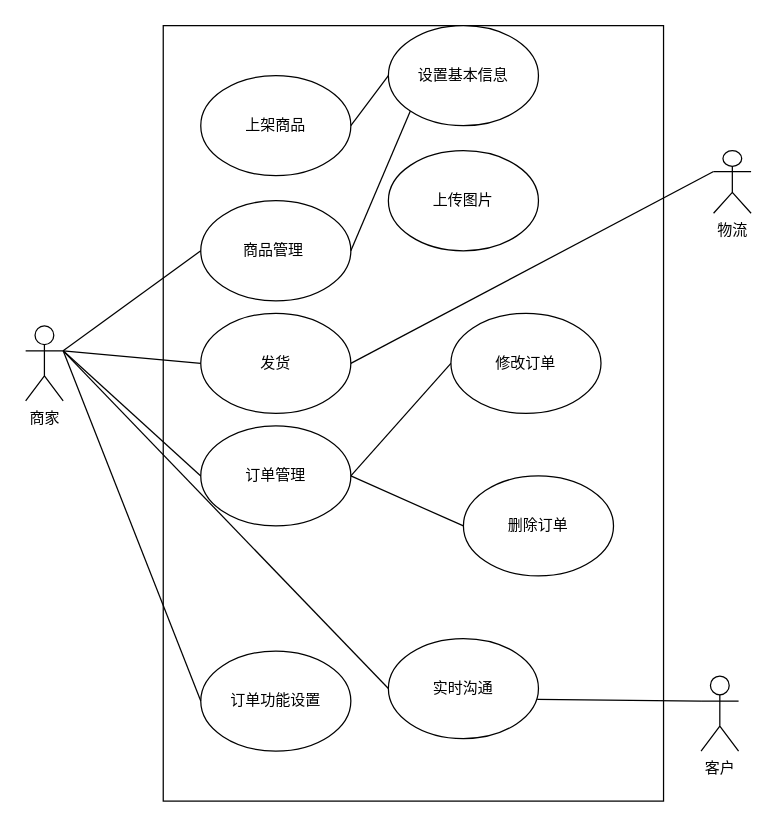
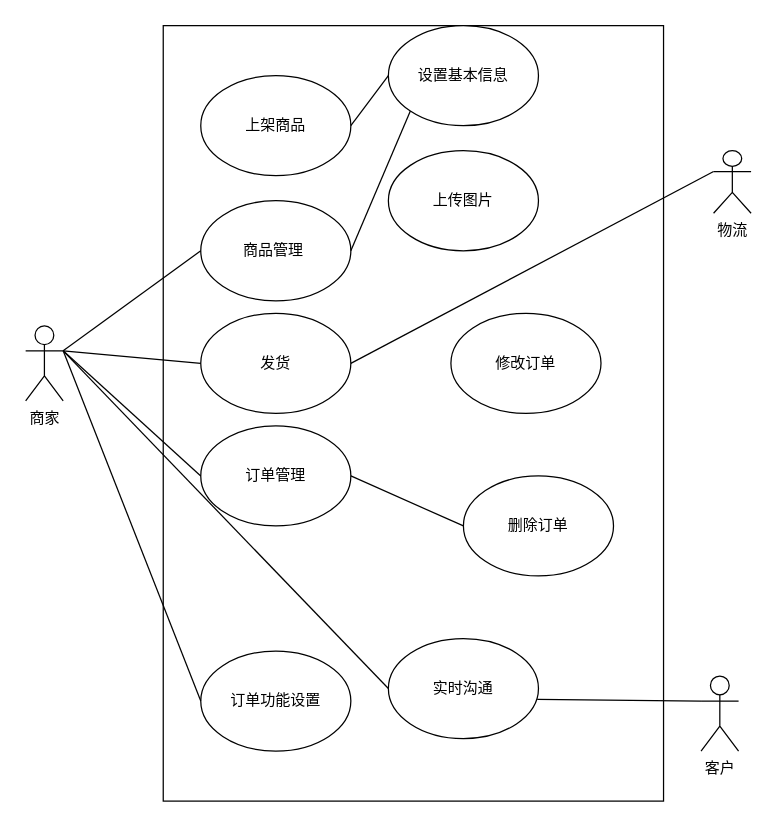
  <mxCell id="0" />
  <mxCell id="1" parent="0" />
  <mxCell id="2" value="商家" style="shape=umlActor;verticalLabelPosition=bottom;verticalAlign=top;html=1;" vertex="1" parent="1"><mxGeometry x="20" y="260" width="30" height="60" as="geometry" /></mxCell>
  <mxCell id="3" value="" style="rounded=0;whiteSpace=wrap;html=1;" vertex="1" parent="1"><mxGeometry x="130" y="20" width="400" height="620" as="geometry" /></mxCell>
  <mxCell id="4" value="上架商品" style="ellipse;whiteSpace=wrap;html=1;" vertex="1" parent="1"><mxGeometry x="160" y="60" width="120" height="80" as="geometry" /></mxCell>
  <mxCell id="5" value="设置基本信息" style="ellipse;whiteSpace=wrap;html=1;" vertex="1" parent="1"><mxGeometry x="310" y="20" width="120" height="80" as="geometry" /></mxCell>
  <mxCell id="6" value="上传图片" style="ellipse;whiteSpace=wrap;html=1;" vertex="1" parent="1"><mxGeometry x="310" y="120" width="120" height="80" as="geometry" /></mxCell>
  <mxCell id="7" value="订单管理" style="ellipse;whiteSpace=wrap;html=1;" vertex="1" parent="1"><mxGeometry x="160" y="340" width="120" height="80" as="geometry" /></mxCell>
  <mxCell id="8" value="发货" style="ellipse;whiteSpace=wrap;html=1;" vertex="1" parent="1"><mxGeometry x="160" y="250" width="120" height="80" as="geometry" /></mxCell>
  <mxCell id="9" value="修改订单" style="ellipse;whiteSpace=wrap;html=1;" vertex="1" parent="1"><mxGeometry x="360" y="250" width="120" height="80" as="geometry" /></mxCell>
  <mxCell id="10" value="删除订单" style="ellipse;whiteSpace=wrap;html=1;" vertex="1" parent="1"><mxGeometry x="370" y="380" width="120" height="80" as="geometry" /></mxCell>
  <mxCell id="11" value="订单功能设置" style="ellipse;whiteSpace=wrap;html=1;" vertex="1" parent="1"><mxGeometry x="160" y="520" width="120" height="80" as="geometry" /></mxCell>
  <mxCell id="12" value="物流" style="shape=umlActor;verticalLabelPosition=bottom;verticalAlign=top;html=1;outlineConnect=0;" vertex="1" parent="1"><mxGeometry x="570" y="120" width="30" height="50" as="geometry" /></mxCell>
  <mxCell id="13" value="实时沟通" style="ellipse;whiteSpace=wrap;html=1;" vertex="1" parent="1"><mxGeometry x="310" y="510" width="120" height="80" as="geometry" /></mxCell>
  <mxCell id="14" value="客户" style="shape=umlActor;verticalLabelPosition=bottom;verticalAlign=top;html=1;outlineConnect=0;" vertex="1" parent="1"><mxGeometry x="560" y="540" width="30" height="60" as="geometry" /></mxCell>
  <mxCell id="15" value="商品管理&amp;nbsp;" style="ellipse;whiteSpace=wrap;html=1;" vertex="1" parent="1"><mxGeometry x="160" y="160" width="120" height="80" as="geometry" /></mxCell>
  <mxCell id="16" value="" style="endArrow=none;html=1;rounded=0;entryX=0;entryY=0.5;entryDx=0;entryDy=0;exitX=1;exitY=0.333;exitDx=0;exitDy=0;exitPerimeter=0;" edge="1" parent="1" source="2" target="13"><mxGeometry width="50" height="50" relative="1" as="geometry"><mxPoint x="80" y="380" as="sourcePoint" /><mxPoint x="130" y="330" as="targetPoint" /></mxGeometry></mxCell>
  <mxCell id="17" value="" style="endArrow=none;html=1;rounded=0;exitX=0.992;exitY=0.608;exitDx=0;exitDy=0;exitPerimeter=0;entryX=0;entryY=0.333;entryDx=0;entryDy=0;entryPerimeter=0;" edge="1" parent="1" source="13" target="14"><mxGeometry width="50" height="50" relative="1" as="geometry"><mxPoint x="620" y="470" as="sourcePoint" /><mxPoint x="650" y="430" as="targetPoint" /></mxGeometry></mxCell>
  <mxCell id="18" value="" style="endArrow=none;html=1;rounded=0;entryX=0;entryY=0.5;entryDx=0;entryDy=0;exitX=1;exitY=0.333;exitDx=0;exitDy=0;exitPerimeter=0;" edge="1" parent="1" source="2" target="15"><mxGeometry width="50" height="50" relative="1" as="geometry"><mxPoint x="70" y="140" as="sourcePoint" /><mxPoint x="120" y="90" as="targetPoint" /></mxGeometry></mxCell>
  <mxCell id="19" value="" style="endArrow=none;html=1;rounded=0;entryX=0;entryY=0.5;entryDx=0;entryDy=0;exitX=1;exitY=0.5;exitDx=0;exitDy=0;" edge="1" parent="1" source="4" target="5"><mxGeometry width="50" height="50" relative="1" as="geometry"><mxPoint x="180" y="80" as="sourcePoint" /><mxPoint x="230" y="30" as="targetPoint" /></mxGeometry></mxCell>
  <mxCell id="20" value="" style="endArrow=none;html=1;rounded=0;exitX=1;exitY=0.5;exitDx=0;exitDy=0;entryX=0;entryY=1;entryDx=0;entryDy=0;" edge="1" parent="1" source="15" target="5"><mxGeometry width="50" height="50" relative="1" as="geometry"><mxPoint x="260" y="170" as="sourcePoint" /><mxPoint x="310" y="120" as="targetPoint" /></mxGeometry></mxCell>
  <mxCell id="21" value="" style="endArrow=none;html=1;rounded=0;entryX=0;entryY=0.5;entryDx=0;entryDy=0;exitX=1;exitY=0.333;exitDx=0;exitDy=0;exitPerimeter=0;" edge="1" parent="1" source="2" target="8"><mxGeometry width="50" height="50" relative="1" as="geometry"><mxPoint x="70" y="140" as="sourcePoint" /><mxPoint x="400" y="330" as="targetPoint" /></mxGeometry></mxCell>
  <mxCell id="22" value="" style="endArrow=none;html=1;rounded=0;entryX=0;entryY=0.333;entryDx=0;entryDy=0;entryPerimeter=0;exitX=1;exitY=0.5;exitDx=0;exitDy=0;" edge="1" parent="1" source="8" target="12"><mxGeometry width="50" height="50" relative="1" as="geometry"><mxPoint x="580" y="100" as="sourcePoint" /><mxPoint x="630" y="50" as="targetPoint" /></mxGeometry></mxCell>
  <mxCell id="23" value="" style="endArrow=none;html=1;rounded=0;entryX=0;entryY=0.5;entryDx=0;entryDy=0;exitX=1;exitY=0.333;exitDx=0;exitDy=0;exitPerimeter=0;" edge="1" parent="1" source="2" target="7"><mxGeometry width="50" height="50" relative="1" as="geometry"><mxPoint x="-30" y="300" as="sourcePoint" /><mxPoint x="20" y="250" as="targetPoint" /></mxGeometry></mxCell>
- <mxCell id="24" value="" style="endArrow=none;html=1;rounded=0;entryX=0;entryY=0.5;entryDx=0;entryDy=0;exitX=1;exitY=0.5;exitDx=0;exitDy=0;" edge="1" parent="1" source="7" target="9"><mxGeometry width="50" height="50" relative="1" as="geometry"><mxPoint x="340" y="580" as="sourcePoint" /><mxPoint x="390" y="530" as="targetPoint" /></mxGeometry></mxCell>
  <mxCell id="25" value="" style="endArrow=none;html=1;rounded=0;entryX=0;entryY=0.5;entryDx=0;entryDy=0;exitX=1;exitY=0.5;exitDx=0;exitDy=0;" edge="1" parent="1" source="7" target="10"><mxGeometry width="50" height="50" relative="1" as="geometry"><mxPoint x="340" y="580" as="sourcePoint" /><mxPoint x="390" y="530" as="targetPoint" /></mxGeometry></mxCell>
  <mxCell id="26" value="" style="endArrow=none;html=1;rounded=0;entryX=0;entryY=0.5;entryDx=0;entryDy=0;exitX=1;exitY=0.333;exitDx=0;exitDy=0;exitPerimeter=0;" edge="1" parent="1" source="2" target="11"><mxGeometry width="50" height="50" relative="1" as="geometry"><mxPoint x="20" y="510" as="sourcePoint" /><mxPoint x="70" y="460" as="targetPoint" /></mxGeometry></mxCell>
